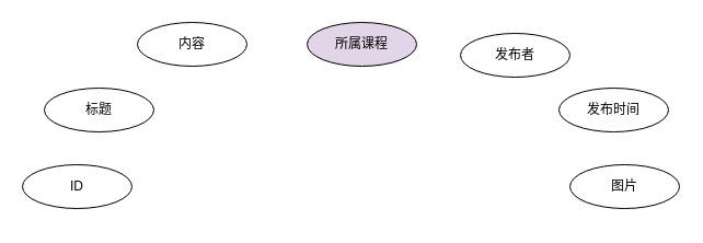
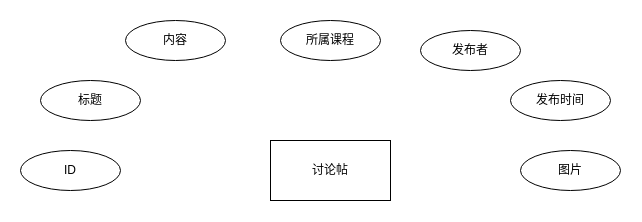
  <mxCell id="0" />
  <mxCell id="1" parent="0" />
+ <mxCell id="2" value="讨论帖" style="rounded=0;whiteSpace=wrap;html=1;" vertex="1" parent="1"><mxGeometry x="270" y="140" width="120" height="60" as="geometry" /></mxCell>
  <mxCell id="3" value="ID" style="ellipse;whiteSpace=wrap;html=1;align=center;" vertex="1" parent="1"><mxGeometry x="20" y="150" width="100" height="40" as="geometry" /></mxCell>
  <mxCell id="4" value="标题" style="ellipse;whiteSpace=wrap;html=1;align=center;" vertex="1" parent="1"><mxGeometry x="40" y="80" width="100" height="40" as="geometry" /></mxCell>
  <mxCell id="5" value="内容" style="ellipse;whiteSpace=wrap;html=1;align=center;" vertex="1" parent="1"><mxGeometry x="125" y="20" width="100" height="40" as="geometry" /></mxCell>
- <mxCell id="6" value="所属课程" style="ellipse;whiteSpace=wrap;html=1;align=center;fillColor=#e1d5e7;" vertex="1" parent="1"><mxGeometry x="280" y="20" width="100" height="40" as="geometry" /></mxCell>
+ <mxCell id="6" value="所属课程" style="ellipse;whiteSpace=wrap;html=1;align=center;" vertex="1" parent="1"><mxGeometry x="280" y="20" width="100" height="40" as="geometry" /></mxCell>
  <mxCell id="7" value="发布者" style="ellipse;whiteSpace=wrap;html=1;align=center;" vertex="1" parent="1"><mxGeometry x="420" y="30" width="100" height="40" as="geometry" /></mxCell>
  <mxCell id="8" value="发布时间" style="ellipse;whiteSpace=wrap;html=1;align=center;" vertex="1" parent="1"><mxGeometry x="510" y="80" width="100" height="40" as="geometry" /></mxCell>
  <mxCell id="9" value="图片" style="ellipse;whiteSpace=wrap;html=1;align=center;" vertex="1" parent="1"><mxGeometry x="520" y="150" width="100" height="40" as="geometry" /></mxCell>
